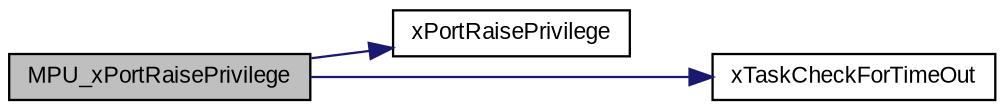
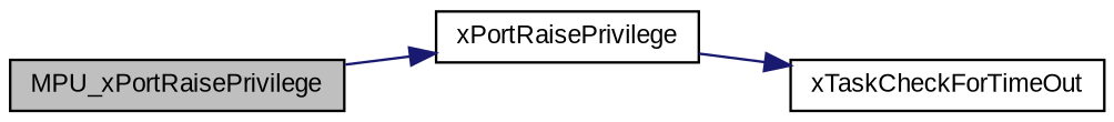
  digraph {
    fontname="Liberation Sans"
    rankdir=LR
    node [color=black fillcolor=white fontname="Liberation Sans" fontsize=10 shape=record style=filled]
    edge [color=midnightblue fontname="Liberation Sans" fontsize=10 labelfontname=Helvetica labelfontsize=10 style=solid]
    n1 [fillcolor=grey75 fontcolor=black height=0.2 label=MPU_xPortRaisePrivilege width=0.4]
    n2 [height=0.2 label=xPortRaisePrivilege width=0.4]
    n3 [height=0.2 label=xTaskCheckForTimeOut width=0.4]
    n1 -> n2
-   n1 -> n3
+   n2 -> n3
  }
